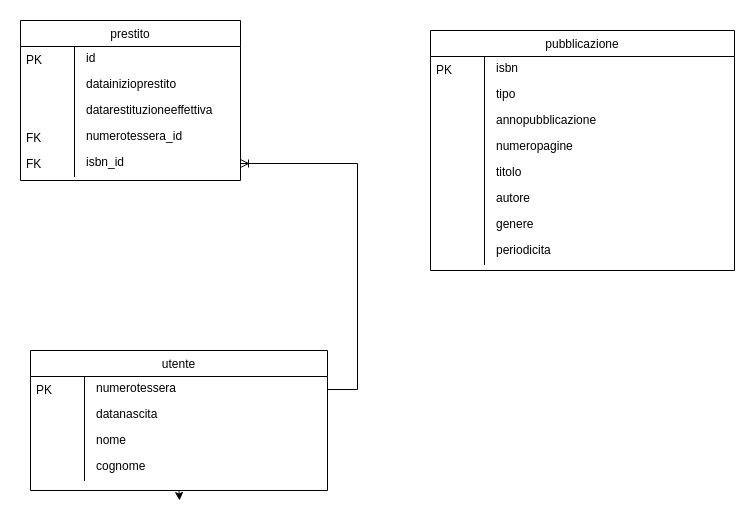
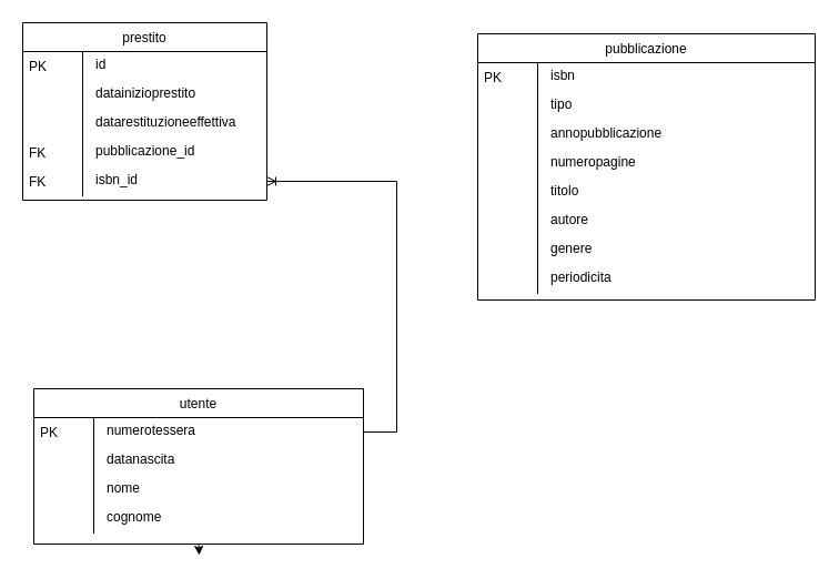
  <mxCell id="0" />
  <mxCell id="1" parent="0" />
  <mxCell id="2" value="prestito" style="swimlane;fontStyle=0;childLayout=stackLayout;horizontal=1;startSize=26;fillColor=default;horizontalStack=0;resizeParent=1;resizeLast=0;collapsible=1;marginBottom=0;swimlaneFillColor=default;align=center;" parent="1" vertex="1"><mxGeometry x="20" y="20" width="220" height="160" as="geometry" /></mxCell>
  <mxCell id="3" value="id" style="shape=partialRectangle;top=0;left=0;right=0;bottom=0;align=left;verticalAlign=top;spacingTop=-2;fillColor=none;spacingLeft=64;spacingRight=4;overflow=hidden;rotatable=0;points=[[0,0.5],[1,0.5]];portConstraint=eastwest;dropTarget=0;" parent="2" vertex="1"><mxGeometry y="26" width="220" height="26" as="geometry" /></mxCell>
  <mxCell id="4" value="PK" style="shape=partialRectangle;top=0;left=0;bottom=0;fillColor=none;align=left;verticalAlign=middle;spacingLeft=4;spacingRight=4;overflow=hidden;rotatable=180;points=[];portConstraint=eastwest;part=1;" parent="3" vertex="1" connectable="0"><mxGeometry width="54" height="26" as="geometry" /></mxCell>
  <mxCell id="5" value="datainizioprestito" style="shape=partialRectangle;top=0;left=0;right=0;bottom=0;align=left;verticalAlign=top;spacingTop=-2;fillColor=none;spacingLeft=64;spacingRight=4;overflow=hidden;rotatable=0;points=[[0,0.5],[1,0.5]];portConstraint=eastwest;dropTarget=0;" parent="2" vertex="1"><mxGeometry y="52" width="220" height="26" as="geometry" /></mxCell>
  <mxCell id="6" value="" style="shape=partialRectangle;top=0;left=0;bottom=0;fillColor=none;align=left;verticalAlign=middle;spacingLeft=4;spacingRight=4;overflow=hidden;rotatable=180;points=[];portConstraint=eastwest;part=1;" parent="5" vertex="1" connectable="0"><mxGeometry width="54" height="26" as="geometry" /></mxCell>
  <mxCell id="7" value="datarestituzioneeffettiva" style="shape=partialRectangle;top=0;left=0;right=0;bottom=0;align=left;verticalAlign=top;spacingTop=-2;fillColor=none;spacingLeft=64;spacingRight=4;overflow=hidden;rotatable=0;points=[[0,0.5],[1,0.5]];portConstraint=eastwest;dropTarget=0;" parent="2" vertex="1"><mxGeometry y="78" width="220" height="26" as="geometry" /></mxCell>
  <mxCell id="8" value="" style="shape=partialRectangle;top=0;left=0;bottom=0;fillColor=none;align=left;verticalAlign=middle;spacingLeft=4;spacingRight=4;overflow=hidden;rotatable=180;points=[];portConstraint=eastwest;part=1;" parent="7" vertex="1" connectable="0"><mxGeometry width="54" height="26" as="geometry" /></mxCell>
- <mxCell id="9" value="numerotessera_id" style="shape=partialRectangle;top=0;left=0;right=0;bottom=0;align=left;verticalAlign=top;spacingTop=-2;fillColor=none;spacingLeft=64;spacingRight=4;overflow=hidden;rotatable=0;points=[[0,0.5],[1,0.5]];portConstraint=eastwest;dropTarget=0;" parent="2" vertex="1"><mxGeometry y="104" width="220" height="26" as="geometry" /></mxCell>
+ <mxCell id="9" value="pubblicazione_id" style="shape=partialRectangle;top=0;left=0;right=0;bottom=0;align=left;verticalAlign=top;spacingTop=-2;fillColor=none;spacingLeft=64;spacingRight=4;overflow=hidden;rotatable=0;points=[[0,0.5],[1,0.5]];portConstraint=eastwest;dropTarget=0;" parent="2" vertex="1"><mxGeometry y="104" width="220" height="26" as="geometry" /></mxCell>
  <mxCell id="10" value="FK" style="shape=partialRectangle;top=0;left=0;bottom=0;fillColor=none;align=left;verticalAlign=middle;spacingLeft=4;spacingRight=4;overflow=hidden;rotatable=180;points=[];portConstraint=eastwest;part=1;" parent="9" vertex="1" connectable="0"><mxGeometry width="54" height="26" as="geometry" /></mxCell>
  <mxCell id="11" value="isbn_id" style="shape=partialRectangle;top=0;left=0;right=0;bottom=0;align=left;verticalAlign=top;spacingTop=-2;fillColor=none;spacingLeft=64;spacingRight=4;overflow=hidden;rotatable=0;points=[[0,0.5],[1,0.5]];portConstraint=eastwest;dropTarget=0;" parent="2" vertex="1"><mxGeometry y="130" width="220" height="26" as="geometry" /></mxCell>
  <mxCell id="12" value="FK" style="shape=partialRectangle;top=0;left=0;bottom=0;fillColor=none;align=left;verticalAlign=middle;spacingLeft=4;spacingRight=4;overflow=hidden;rotatable=180;points=[];portConstraint=eastwest;part=1;" parent="11" vertex="1" connectable="0"><mxGeometry width="54" height="26" as="geometry" /></mxCell>
  <mxCell id="13" value="pubblicazione" style="swimlane;fontStyle=0;childLayout=stackLayout;horizontal=1;startSize=26;fillColor=default;horizontalStack=0;resizeParent=1;resizeLast=0;collapsible=1;marginBottom=0;swimlaneFillColor=default;align=center;" parent="1" vertex="1"><mxGeometry x="430" y="30" width="304" height="240" as="geometry" /></mxCell>
  <mxCell id="14" value="isbn" style="shape=partialRectangle;top=0;left=0;right=0;bottom=0;align=left;verticalAlign=top;spacingTop=-2;fillColor=none;spacingLeft=64;spacingRight=4;overflow=hidden;rotatable=0;points=[[0,0.5],[1,0.5]];portConstraint=eastwest;dropTarget=0;" parent="13" vertex="1"><mxGeometry y="26" width="304" height="26" as="geometry" /></mxCell>
  <mxCell id="15" value="PK" style="shape=partialRectangle;top=0;left=0;bottom=0;fillColor=none;align=left;verticalAlign=middle;spacingLeft=4;spacingRight=4;overflow=hidden;rotatable=180;points=[];portConstraint=eastwest;part=1;" parent="14" vertex="1" connectable="0"><mxGeometry width="54" height="26" as="geometry" /></mxCell>
  <mxCell id="16" value="tipo" style="shape=partialRectangle;top=0;left=0;right=0;bottom=0;align=left;verticalAlign=top;spacingTop=-2;fillColor=none;spacingLeft=64;spacingRight=4;overflow=hidden;rotatable=0;points=[[0,0.5],[1,0.5]];portConstraint=eastwest;dropTarget=0;" parent="13" vertex="1"><mxGeometry y="52" width="304" height="26" as="geometry" /></mxCell>
  <mxCell id="17" value="" style="shape=partialRectangle;top=0;left=0;bottom=0;fillColor=none;align=left;verticalAlign=middle;spacingLeft=4;spacingRight=4;overflow=hidden;rotatable=180;points=[];portConstraint=eastwest;part=1;" parent="16" vertex="1" connectable="0"><mxGeometry width="54" height="26" as="geometry" /></mxCell>
  <mxCell id="18" value="annopubblicazione" style="shape=partialRectangle;top=0;left=0;right=0;bottom=0;align=left;verticalAlign=top;spacingTop=-2;fillColor=none;spacingLeft=64;spacingRight=4;overflow=hidden;rotatable=0;points=[[0,0.5],[1,0.5]];portConstraint=eastwest;dropTarget=0;" parent="13" vertex="1"><mxGeometry y="78" width="304" height="26" as="geometry" /></mxCell>
  <mxCell id="19" value="" style="shape=partialRectangle;top=0;left=0;bottom=0;fillColor=none;align=left;verticalAlign=middle;spacingLeft=4;spacingRight=4;overflow=hidden;rotatable=180;points=[];portConstraint=eastwest;part=1;" parent="18" vertex="1" connectable="0"><mxGeometry width="54" height="26" as="geometry" /></mxCell>
  <mxCell id="20" value="numeropagine" style="shape=partialRectangle;top=0;left=0;right=0;bottom=0;align=left;verticalAlign=top;spacingTop=-2;fillColor=none;spacingLeft=64;spacingRight=4;overflow=hidden;rotatable=0;points=[[0,0.5],[1,0.5]];portConstraint=eastwest;dropTarget=0;" parent="13" vertex="1"><mxGeometry y="104" width="304" height="26" as="geometry" /></mxCell>
  <mxCell id="21" value="" style="shape=partialRectangle;top=0;left=0;bottom=0;fillColor=none;align=left;verticalAlign=middle;spacingLeft=4;spacingRight=4;overflow=hidden;rotatable=180;points=[];portConstraint=eastwest;part=1;" parent="20" vertex="1" connectable="0"><mxGeometry width="54" height="26" as="geometry" /></mxCell>
  <mxCell id="22" value="titolo" style="shape=partialRectangle;top=0;left=0;right=0;bottom=0;align=left;verticalAlign=top;spacingTop=-2;fillColor=none;spacingLeft=64;spacingRight=4;overflow=hidden;rotatable=0;points=[[0,0.5],[1,0.5]];portConstraint=eastwest;dropTarget=0;" parent="13" vertex="1"><mxGeometry y="130" width="304" height="26" as="geometry" /></mxCell>
  <mxCell id="23" value="" style="shape=partialRectangle;top=0;left=0;bottom=0;fillColor=none;align=left;verticalAlign=middle;spacingLeft=4;spacingRight=4;overflow=hidden;rotatable=180;points=[];portConstraint=eastwest;part=1;" parent="22" vertex="1" connectable="0"><mxGeometry width="54" height="26" as="geometry" /></mxCell>
  <mxCell id="24" value="autore" style="shape=partialRectangle;top=0;left=0;right=0;bottom=0;align=left;verticalAlign=top;spacingTop=-2;fillColor=none;spacingLeft=64;spacingRight=4;overflow=hidden;rotatable=0;points=[[0,0.5],[1,0.5]];portConstraint=eastwest;dropTarget=0;" parent="13" vertex="1"><mxGeometry y="156" width="304" height="26" as="geometry" /></mxCell>
  <mxCell id="25" value="" style="shape=partialRectangle;top=0;left=0;bottom=0;fillColor=none;align=left;verticalAlign=middle;spacingLeft=4;spacingRight=4;overflow=hidden;rotatable=180;points=[];portConstraint=eastwest;part=1;" parent="24" vertex="1" connectable="0"><mxGeometry width="54" height="26" as="geometry" /></mxCell>
  <mxCell id="26" value="genere" style="shape=partialRectangle;top=0;left=0;right=0;bottom=0;align=left;verticalAlign=top;spacingTop=-2;fillColor=none;spacingLeft=64;spacingRight=4;overflow=hidden;rotatable=0;points=[[0,0.5],[1,0.5]];portConstraint=eastwest;dropTarget=0;" parent="13" vertex="1"><mxGeometry y="182" width="304" height="26" as="geometry" /></mxCell>
  <mxCell id="27" value="" style="shape=partialRectangle;top=0;left=0;bottom=0;fillColor=none;align=left;verticalAlign=middle;spacingLeft=4;spacingRight=4;overflow=hidden;rotatable=180;points=[];portConstraint=eastwest;part=1;" parent="26" vertex="1" connectable="0"><mxGeometry width="54" height="26" as="geometry" /></mxCell>
  <mxCell id="28" value="periodicita" style="shape=partialRectangle;top=0;left=0;right=0;bottom=0;align=left;verticalAlign=top;spacingTop=-2;fillColor=none;spacingLeft=64;spacingRight=4;overflow=hidden;rotatable=0;points=[[0,0.5],[1,0.5]];portConstraint=eastwest;dropTarget=0;" parent="13" vertex="1"><mxGeometry y="208" width="304" height="26" as="geometry" /></mxCell>
  <mxCell id="29" value="" style="shape=partialRectangle;top=0;left=0;bottom=0;fillColor=none;align=left;verticalAlign=middle;spacingLeft=4;spacingRight=4;overflow=hidden;rotatable=180;points=[];portConstraint=eastwest;part=1;" parent="28" vertex="1" connectable="0"><mxGeometry width="54" height="26" as="geometry" /></mxCell>
  <mxCell id="30" style="edgeStyle=orthogonalEdgeStyle;rounded=0;orthogonalLoop=1;jettySize=auto;html=1;exitX=0.5;exitY=1;exitDx=0;exitDy=0;" edge="1" parent="1" source="31"><mxGeometry relative="1" as="geometry"><mxPoint x="179" y="500" as="targetPoint" /></mxGeometry></mxCell>
  <mxCell id="31" value="utente" style="swimlane;fontStyle=0;childLayout=stackLayout;horizontal=1;startSize=26;fillColor=default;horizontalStack=0;resizeParent=1;resizeLast=0;collapsible=1;marginBottom=0;swimlaneFillColor=default;align=center;" parent="1" vertex="1"><mxGeometry x="30" y="350" width="297" height="140" as="geometry" /></mxCell>
  <mxCell id="32" value="numerotessera" style="shape=partialRectangle;top=0;left=0;right=0;bottom=0;align=left;verticalAlign=top;spacingTop=-2;fillColor=none;spacingLeft=64;spacingRight=4;overflow=hidden;rotatable=0;points=[[0,0.5],[1,0.5]];portConstraint=eastwest;dropTarget=0;" parent="31" vertex="1"><mxGeometry y="26" width="297" height="26" as="geometry" /></mxCell>
  <mxCell id="33" value="PK" style="shape=partialRectangle;top=0;left=0;bottom=0;fillColor=none;align=left;verticalAlign=middle;spacingLeft=4;spacingRight=4;overflow=hidden;rotatable=180;points=[];portConstraint=eastwest;part=1;" parent="32" vertex="1" connectable="0"><mxGeometry width="54" height="26" as="geometry" /></mxCell>
  <mxCell id="34" value="datanascita" style="shape=partialRectangle;top=0;left=0;right=0;bottom=0;align=left;verticalAlign=top;spacingTop=-2;fillColor=none;spacingLeft=64;spacingRight=4;overflow=hidden;rotatable=0;points=[[0,0.5],[1,0.5]];portConstraint=eastwest;dropTarget=0;" parent="31" vertex="1"><mxGeometry y="52" width="297" height="26" as="geometry" /></mxCell>
  <mxCell id="35" value="" style="shape=partialRectangle;top=0;left=0;bottom=0;fillColor=none;align=left;verticalAlign=middle;spacingLeft=4;spacingRight=4;overflow=hidden;rotatable=180;points=[];portConstraint=eastwest;part=1;" parent="34" vertex="1" connectable="0"><mxGeometry width="54" height="26" as="geometry" /></mxCell>
  <mxCell id="36" value="nome" style="shape=partialRectangle;top=0;left=0;right=0;bottom=0;align=left;verticalAlign=top;spacingTop=-2;fillColor=none;spacingLeft=64;spacingRight=4;overflow=hidden;rotatable=0;points=[[0,0.5],[1,0.5]];portConstraint=eastwest;dropTarget=0;" parent="31" vertex="1"><mxGeometry y="78" width="297" height="26" as="geometry" /></mxCell>
  <mxCell id="37" value="" style="shape=partialRectangle;top=0;left=0;bottom=0;fillColor=none;align=left;verticalAlign=middle;spacingLeft=4;spacingRight=4;overflow=hidden;rotatable=180;points=[];portConstraint=eastwest;part=1;" parent="36" vertex="1" connectable="0"><mxGeometry width="54" height="26" as="geometry" /></mxCell>
  <mxCell id="38" value="cognome" style="shape=partialRectangle;top=0;left=0;right=0;bottom=0;align=left;verticalAlign=top;spacingTop=-2;fillColor=none;spacingLeft=64;spacingRight=4;overflow=hidden;rotatable=0;points=[[0,0.5],[1,0.5]];portConstraint=eastwest;dropTarget=0;" parent="31" vertex="1"><mxGeometry y="104" width="297" height="26" as="geometry" /></mxCell>
  <mxCell id="39" value="" style="shape=partialRectangle;top=0;left=0;bottom=0;fillColor=none;align=left;verticalAlign=middle;spacingLeft=4;spacingRight=4;overflow=hidden;rotatable=180;points=[];portConstraint=eastwest;part=1;" parent="38" vertex="1" connectable="0"><mxGeometry width="54" height="26" as="geometry" /></mxCell>
  <mxCell id="40" value="" style="edgeStyle=entityRelationEdgeStyle;fontSize=12;html=1;endArrow=ERoneToMany;rounded=0;entryX=1;entryY=0.5;entryDx=0;entryDy=0;" parent="1" target="11" edge="1"><mxGeometry width="100" height="100" relative="1" as="geometry"><mxPoint x="327" y="389" as="sourcePoint" /><mxPoint x="440" y="350" as="targetPoint" /></mxGeometry></mxCell>
